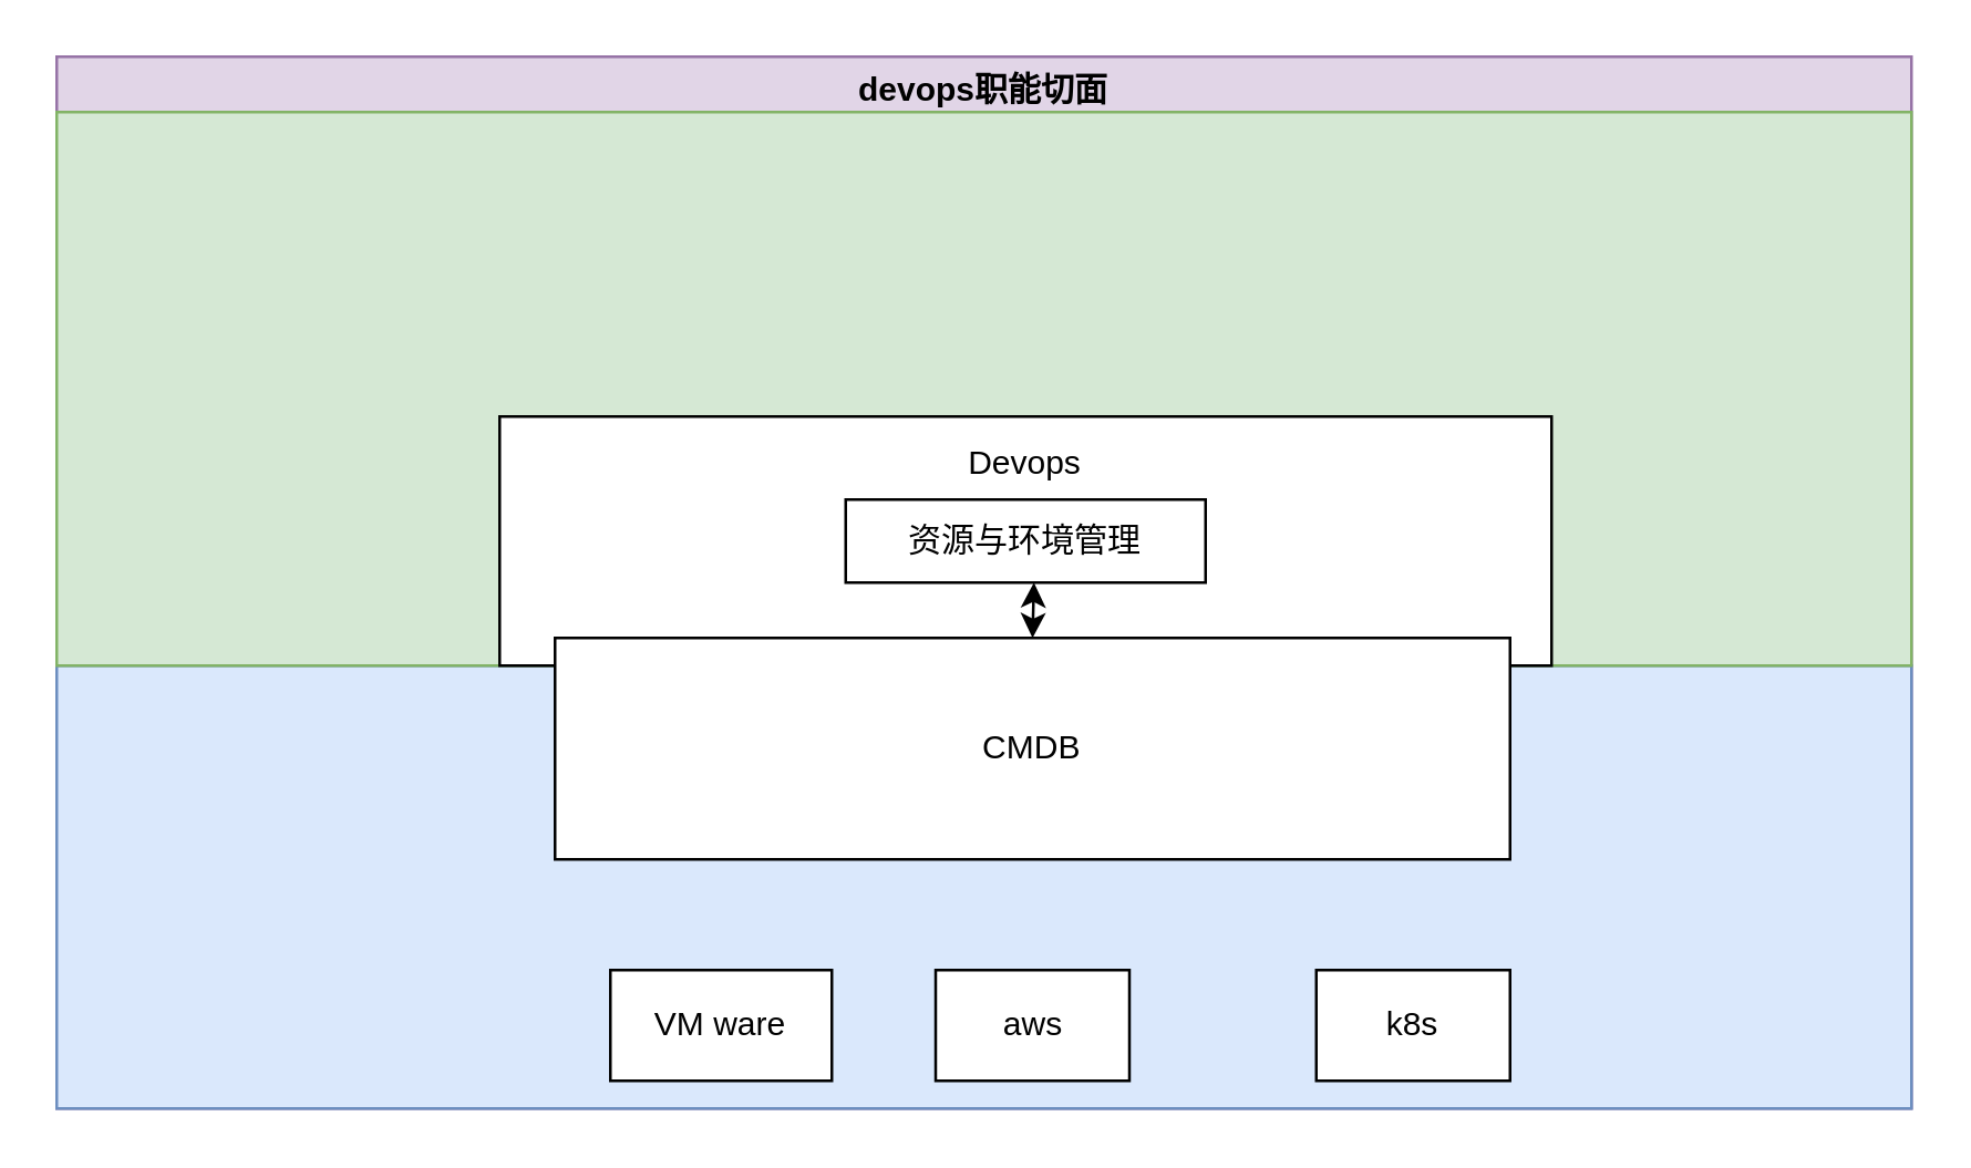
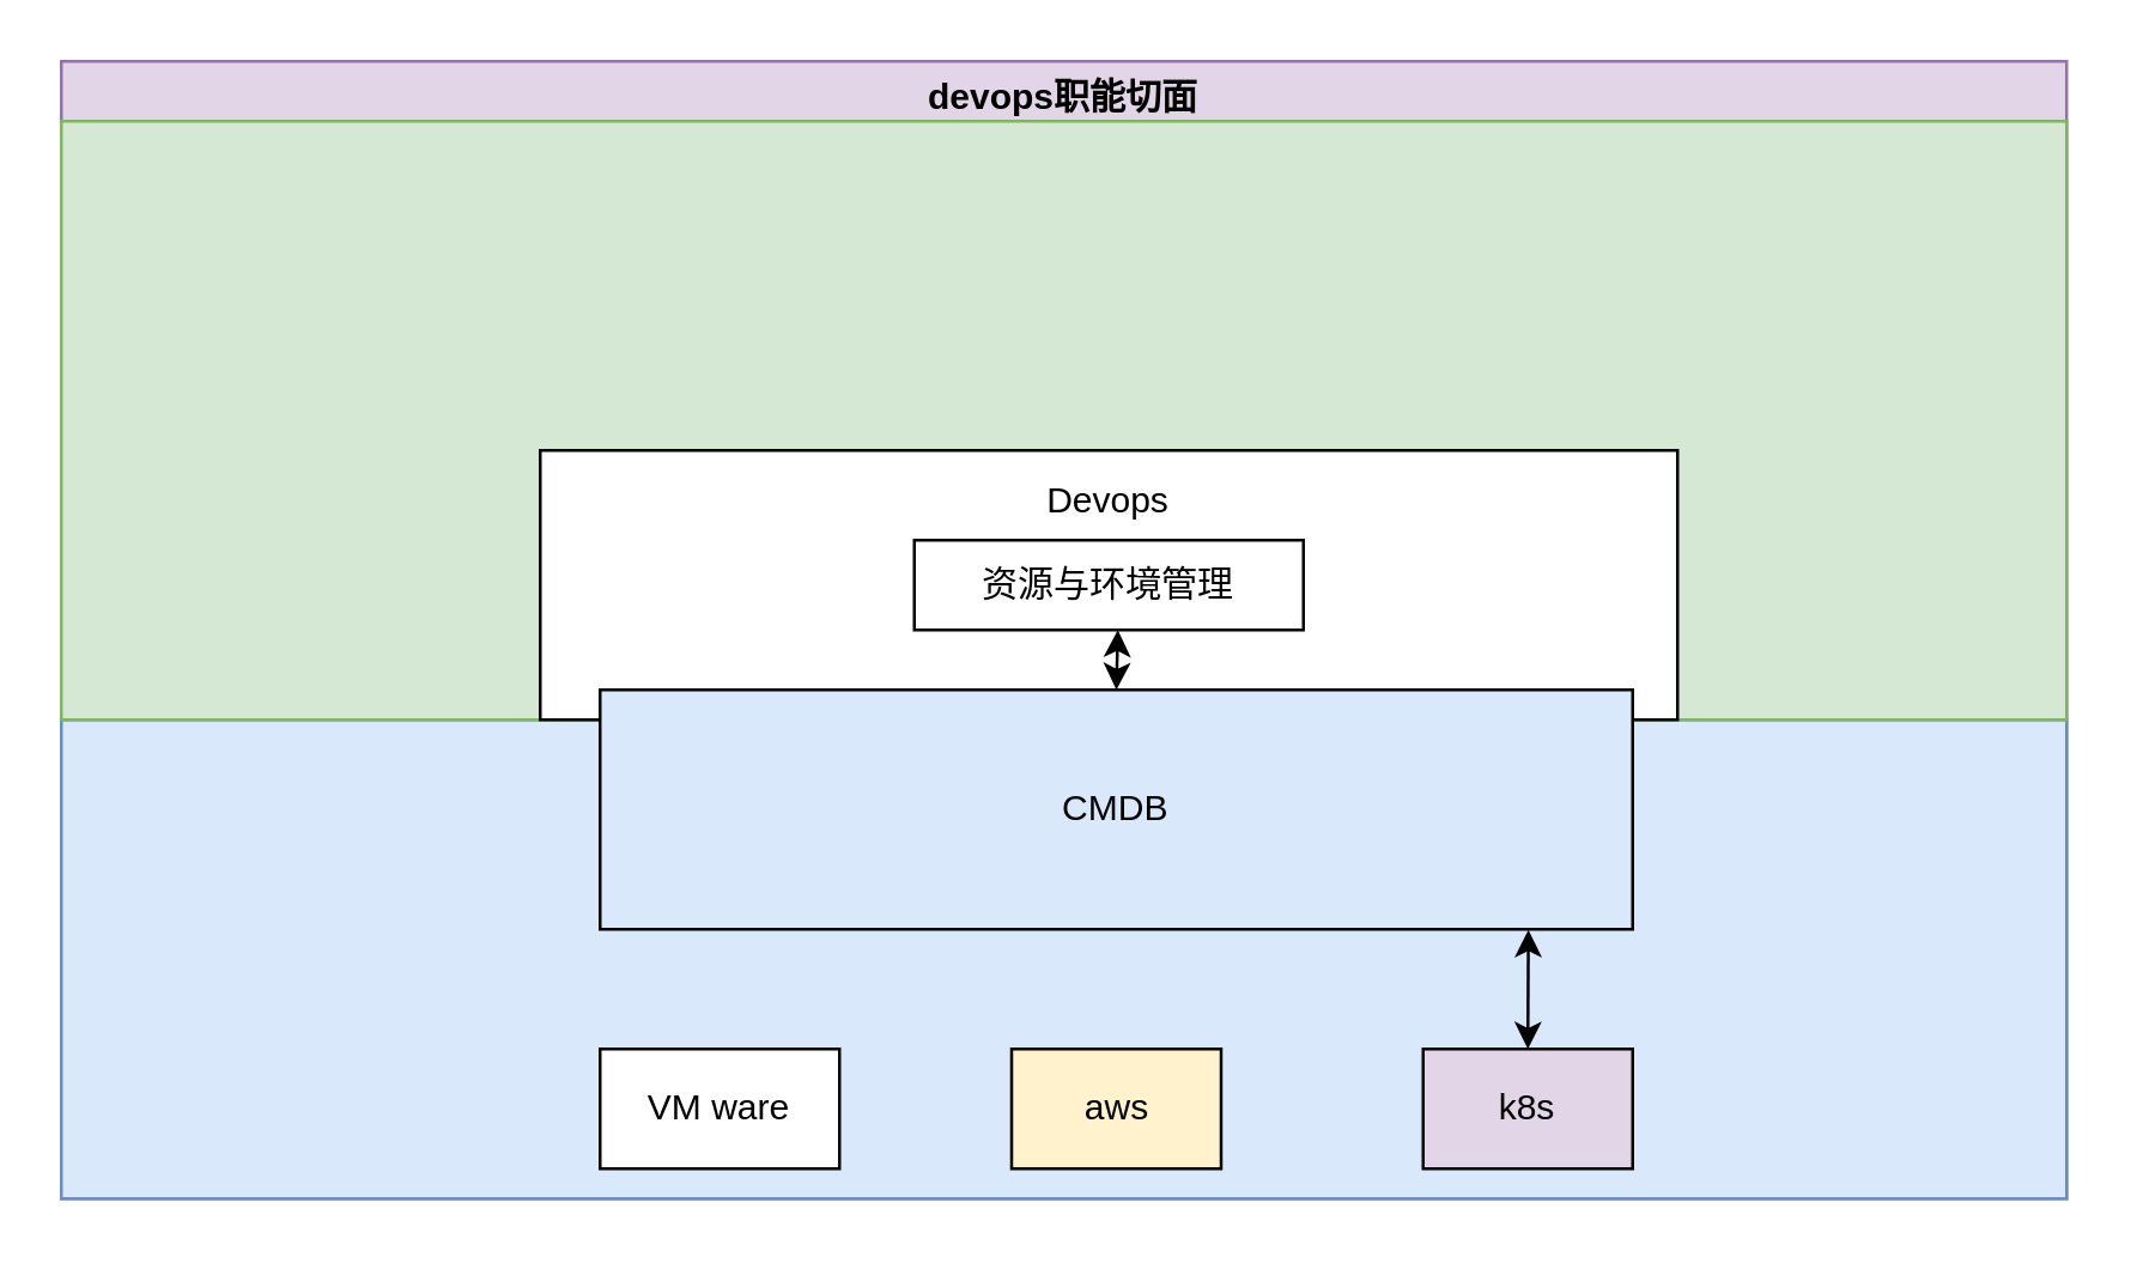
  <mxCell id="0" />
  <mxCell id="1" parent="0" />
  <mxCell id="2" value="devops职能切面" style="swimlane;fillColor=#e1d5e7;strokeColor=#9673a6;" vertex="1" parent="1"><mxGeometry x="20" y="20" width="670" height="380" as="geometry" /></mxCell>
  <mxCell id="3" value="" style="rounded=0;whiteSpace=wrap;html=1;fillColor=#dae8fc;strokeColor=#6c8ebf;" vertex="1" parent="2"><mxGeometry y="220" width="670" height="160" as="geometry" /></mxCell>
  <mxCell id="4" value="" style="rounded=0;whiteSpace=wrap;html=1;fillColor=#d5e8d4;strokeColor=#82b366;" vertex="1" parent="2"><mxGeometry y="20" width="670" height="200" as="geometry" /></mxCell>
  <mxCell id="5" value="Devops&lt;br&gt;&lt;br&gt;&lt;br&gt;&lt;br&gt;&lt;br&gt;" style="rounded=0;whiteSpace=wrap;html=1;" vertex="1" parent="2"><mxGeometry x="160" y="130" width="380" height="90" as="geometry" /></mxCell>
- <mxCell id="6" value="CMDB" style="rounded=0;whiteSpace=wrap;html=1;" vertex="1" parent="2"><mxGeometry x="180" y="210" width="345" height="80" as="geometry" /></mxCell>
+ <mxCell id="6" value="CMDB" style="rounded=0;whiteSpace=wrap;html=1;fillColor=#dae8fc;" vertex="1" parent="2"><mxGeometry x="180" y="210" width="345" height="80" as="geometry" /></mxCell>
  <mxCell id="7" value="资源与环境管理" style="rounded=0;whiteSpace=wrap;html=1;" vertex="1" parent="2"><mxGeometry x="285" y="160" width="130" height="30" as="geometry" /></mxCell>
- <mxCell id="8" value="VM ware" style="rounded=0;whiteSpace=wrap;html=1;" vertex="1" parent="2"><mxGeometry x="200" y="330" width="80" height="40" as="geometry" /></mxCell>
- <mxCell id="9" value="aws" style="rounded=0;whiteSpace=wrap;html=1;" vertex="1" parent="2"><mxGeometry x="317.5" y="330" width="70" height="40" as="geometry" /></mxCell>
- <mxCell id="10" value="k8s" style="rounded=0;whiteSpace=wrap;html=1;" vertex="1" parent="2"><mxGeometry x="455" y="330" width="70" height="40" as="geometry" /></mxCell>
+ <mxCell id="8" value="VM ware" style="rounded=0;whiteSpace=wrap;html=1;" vertex="1" parent="2"><mxGeometry x="180" y="330" width="80" height="40" as="geometry" /></mxCell>
+ <mxCell id="9" value="aws" style="rounded=0;whiteSpace=wrap;html=1;fillColor=#fff2cc;" vertex="1" parent="2"><mxGeometry x="317.5" y="330" width="70" height="40" as="geometry" /></mxCell>
+ <mxCell id="10" value="k8s" style="rounded=0;whiteSpace=wrap;html=1;fillColor=#e1d5e7;" vertex="1" parent="2"><mxGeometry x="455" y="330" width="70" height="40" as="geometry" /></mxCell>
+ <mxCell id="11" value="" style="endArrow=classic;startArrow=classic;html=1;rounded=0;exitX=0.5;exitY=0;exitDx=0;exitDy=0;entryX=0.899;entryY=1.003;entryDx=0;entryDy=0;entryPerimeter=0;" edge="1" parent="2" source="10" target="6"><mxGeometry width="50" height="50" relative="1" as="geometry"><mxPoint x="489.83" y="327.36" as="sourcePoint" /><mxPoint x="490" y="290" as="targetPoint" /><Array as="points" /></mxGeometry></mxCell>
  <mxCell id="12" value="" style="endArrow=classic;startArrow=classic;html=1;rounded=0;exitX=0.5;exitY=0;exitDx=0;exitDy=0;" edge="1" parent="1" source="6"><mxGeometry width="50" height="50" relative="1" as="geometry"><mxPoint x="320" y="220" as="sourcePoint" /><mxPoint x="373" y="210" as="targetPoint" /></mxGeometry></mxCell>
